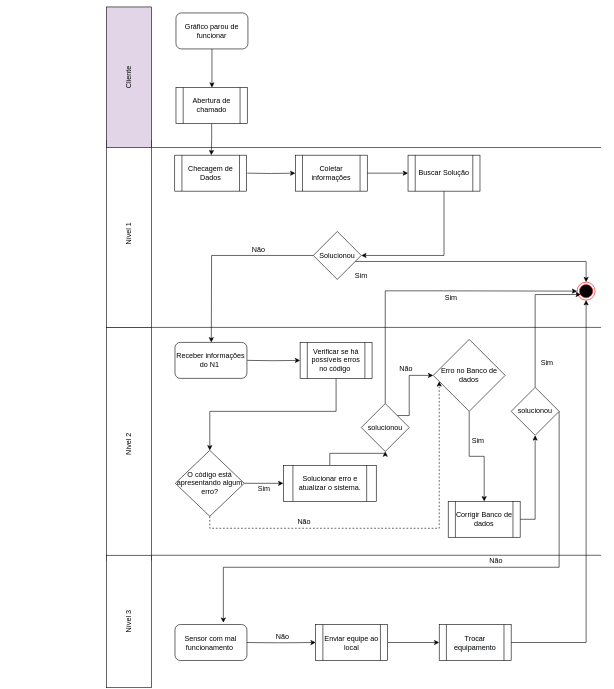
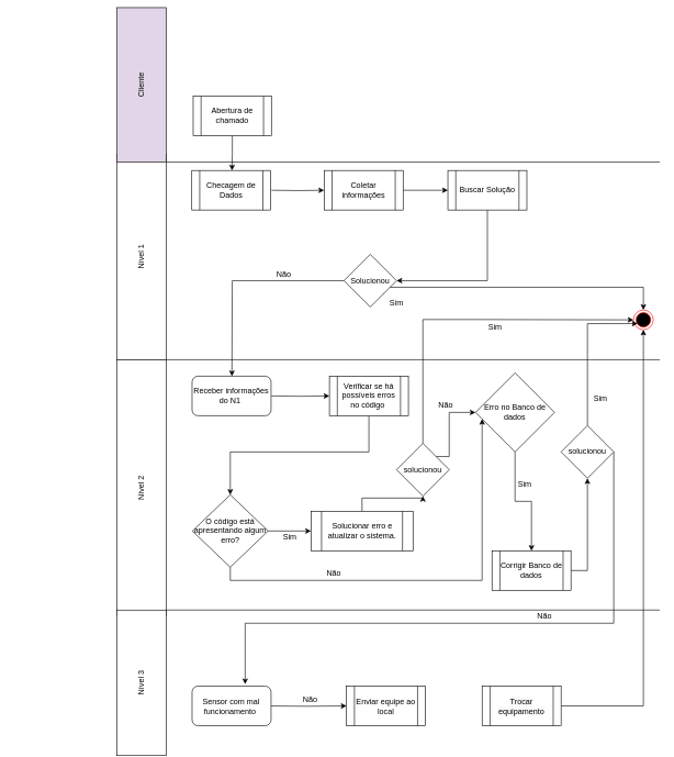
  <mxCell id="0" />
  <mxCell id="1" parent="0" />
  <mxCell id="2" value="Nível 1" style="rounded=0;whiteSpace=wrap;html=1;rotation=-90;" parent="1" vertex="1"><mxGeometry x="58.61" y="351.61" width="311.77" height="75" as="geometry" /></mxCell>
  <mxCell id="3" value="Nível 2" style="rounded=0;whiteSpace=wrap;html=1;rotation=-90;" parent="1" vertex="1"><mxGeometry x="20.38" y="701.66" width="388.28" height="75" as="geometry" /></mxCell>
  <mxCell id="4" value="Nível 3" style="rounded=0;whiteSpace=wrap;html=1;rotation=-90;" parent="1" vertex="1"><mxGeometry x="104.04" y="997.93" width="220.91" height="75" as="geometry" /></mxCell>
  <mxCell id="5" value="Cliente" style="rounded=0;whiteSpace=wrap;html=1;rotation=-90;fillColor=#e1d5e7;" parent="1" vertex="1"><mxGeometry x="97.21" y="90.37" width="234.61" height="75" as="geometry" /></mxCell>
  <mxCell id="6" value="" style="ellipse;html=1;shape=endState;fillColor=#000000;strokeColor=#ff0000;" parent="1" vertex="1"><mxGeometry x="962" y="469.49" width="30" height="30" as="geometry" /></mxCell>
  <mxCell id="7" value="Sim" style="text;html=1;strokeColor=none;fillColor=none;align=center;verticalAlign=middle;whiteSpace=wrap;rounded=0;" parent="1" vertex="1"><mxGeometry x="420" y="805" width="40" height="20" as="geometry" /></mxCell>
  <mxCell id="8" value="Não" style="text;html=1;strokeColor=none;fillColor=none;align=center;verticalAlign=middle;whiteSpace=wrap;rounded=0;" parent="1" vertex="1"><mxGeometry x="492" y="860" width="30" height="20" as="geometry" /></mxCell>
  <mxCell id="9" style="edgeStyle=orthogonalEdgeStyle;rounded=0;orthogonalLoop=1;jettySize=auto;html=1;" parent="1" source="11" target="34" edge="1"><mxGeometry relative="1" as="geometry" /></mxCell>
- <mxCell id="10" style="edgeStyle=orthogonalEdgeStyle;rounded=0;orthogonalLoop=1;jettySize=auto;html=1;exitX=0.5;exitY=1;exitDx=0;exitDy=0;dashed=1;" parent="1" source="11" target="45" edge="1"><mxGeometry relative="1" as="geometry"><mxPoint x="732" y="715" as="targetPoint" /><Array as="points"><mxPoint x="349" y="880" /><mxPoint x="732" y="880" /></Array></mxGeometry></mxCell>
+ <mxCell id="10" style="edgeStyle=orthogonalEdgeStyle;rounded=0;orthogonalLoop=1;jettySize=auto;html=1;exitX=0.5;exitY=1;exitDx=0;exitDy=0;" parent="1" source="11" target="45" edge="1"><mxGeometry relative="1" as="geometry"><mxPoint x="732" y="715" as="targetPoint" /><Array as="points"><mxPoint x="349" y="880" /><mxPoint x="732" y="880" /></Array></mxGeometry></mxCell>
  <mxCell id="11" value="O código está apresentando algum erro?" style="rhombus;whiteSpace=wrap;html=1;" parent="1" vertex="1"><mxGeometry x="291.87" y="750" width="115" height="110" as="geometry" /></mxCell>
  <mxCell id="12" value="Não" style="text;html=1;strokeColor=none;fillColor=none;align=center;verticalAlign=middle;whiteSpace=wrap;rounded=0;" parent="1" vertex="1"><mxGeometry x="450.92" y="1050.89" width="40" height="20" as="geometry" /></mxCell>
  <mxCell id="13" style="edgeStyle=orthogonalEdgeStyle;rounded=0;orthogonalLoop=1;jettySize=auto;html=1;entryX=0;entryY=0.5;entryDx=0;entryDy=0;" parent="1" target="53" edge="1"><mxGeometry relative="1" as="geometry"><mxPoint x="405" y="1070.5" as="sourcePoint" /></mxGeometry></mxCell>
  <mxCell id="14" style="edgeStyle=orthogonalEdgeStyle;rounded=0;orthogonalLoop=1;jettySize=auto;html=1;entryX=0.5;entryY=0;entryDx=0;entryDy=0;" parent="1" source="15" edge="1"><mxGeometry relative="1" as="geometry"><mxPoint x="352" y="257.75" as="targetPoint" /></mxGeometry></mxCell>
  <mxCell id="15" value="&lt;span&gt;Abertura de chamado&lt;/span&gt;" style="shape=process;whiteSpace=wrap;html=1;backgroundOutline=1;" parent="1" vertex="1"><mxGeometry x="292.99" y="145" width="118.88" height="60" as="geometry" /></mxCell>
- <mxCell id="16" style="edgeStyle=orthogonalEdgeStyle;rounded=0;orthogonalLoop=1;jettySize=auto;html=1;" parent="1" source="17" target="15" edge="1"><mxGeometry relative="1" as="geometry"><Array as="points"><mxPoint x="353" y="55" /><mxPoint x="353" y="55" /></Array></mxGeometry></mxCell>
- <mxCell id="17" value="Gráfico parou de funcionar" style="rounded=1;whiteSpace=wrap;html=1;" parent="1" vertex="1"><mxGeometry x="292.99" y="20.55" width="120" height="60" as="geometry" /></mxCell>
  <mxCell id="18" style="edgeStyle=orthogonalEdgeStyle;rounded=0;orthogonalLoop=1;jettySize=auto;html=1;entryX=0;entryY=0.5;entryDx=0;entryDy=0;" parent="1" source="19" target="23" edge="1"><mxGeometry relative="1" as="geometry" /></mxCell>
  <mxCell id="19" value="Coletar informações" style="shape=process;whiteSpace=wrap;html=1;backgroundOutline=1;" parent="1" vertex="1"><mxGeometry x="492" y="257.75" width="120" height="60" as="geometry" /></mxCell>
  <mxCell id="20" style="edgeStyle=orthogonalEdgeStyle;rounded=0;orthogonalLoop=1;jettySize=auto;html=1;entryX=0;entryY=0.5;entryDx=0;entryDy=0;" parent="1" target="19" edge="1"><mxGeometry relative="1" as="geometry"><mxPoint x="412" y="287.75" as="sourcePoint" /></mxGeometry></mxCell>
  <mxCell id="21" value="&lt;span&gt;Checagem de Dados&lt;/span&gt;" style="shape=process;whiteSpace=wrap;html=1;backgroundOutline=1;" parent="1" vertex="1"><mxGeometry x="290.92" y="257.75" width="120" height="60" as="geometry" /></mxCell>
  <mxCell id="22" style="edgeStyle=orthogonalEdgeStyle;rounded=0;orthogonalLoop=1;jettySize=auto;html=1;entryX=1;entryY=0.5;entryDx=0;entryDy=0;" parent="1" source="23" edge="1"><mxGeometry relative="1" as="geometry"><mxPoint x="602" y="425" as="targetPoint" /><Array as="points"><mxPoint x="740" y="425" /></Array></mxGeometry></mxCell>
  <mxCell id="23" value="Buscar Solução" style="shape=process;whiteSpace=wrap;html=1;backgroundOutline=1;" parent="1" vertex="1"><mxGeometry x="680" y="257.75" width="120" height="60" as="geometry" /></mxCell>
  <mxCell id="24" style="edgeStyle=orthogonalEdgeStyle;rounded=0;orthogonalLoop=1;jettySize=auto;html=1;entryX=0.5;entryY=0;entryDx=0;entryDy=0;" parent="1" source="26" edge="1"><mxGeometry relative="1" as="geometry"><mxPoint x="351.87" y="570" as="targetPoint" /></mxGeometry></mxCell>
  <mxCell id="25" style="edgeStyle=orthogonalEdgeStyle;rounded=0;orthogonalLoop=1;jettySize=auto;html=1;exitX=1;exitY=1;exitDx=0;exitDy=0;entryX=0.5;entryY=0;entryDx=0;entryDy=0;" parent="1" source="26" target="6" edge="1"><mxGeometry relative="1" as="geometry"><Array as="points"><mxPoint x="582" y="435" /><mxPoint x="977" y="435" /></Array></mxGeometry></mxCell>
  <mxCell id="26" value="Solucionou" style="rhombus;whiteSpace=wrap;html=1;" parent="1" vertex="1"><mxGeometry x="522" y="385" width="80" height="80" as="geometry" /></mxCell>
  <mxCell id="27" value="Não" style="text;html=1;strokeColor=none;fillColor=none;align=center;verticalAlign=middle;whiteSpace=wrap;rounded=0;" parent="1" vertex="1"><mxGeometry x="410.92" y="405" width="40" height="20" as="geometry" /></mxCell>
  <mxCell id="28" value="Sim" style="text;html=1;strokeColor=none;fillColor=none;align=center;verticalAlign=middle;whiteSpace=wrap;rounded=0;" parent="1" vertex="1"><mxGeometry x="582" y="449.49" width="40" height="20" as="geometry" /></mxCell>
  <mxCell id="29" style="edgeStyle=orthogonalEdgeStyle;rounded=0;orthogonalLoop=1;jettySize=auto;html=1;entryX=0;entryY=0.5;entryDx=0;entryDy=0;" parent="1" target="31" edge="1"><mxGeometry relative="1" as="geometry"><mxPoint x="411.87" y="600" as="sourcePoint" /></mxGeometry></mxCell>
  <mxCell id="30" style="edgeStyle=orthogonalEdgeStyle;rounded=0;orthogonalLoop=1;jettySize=auto;html=1;entryX=0.5;entryY=0;entryDx=0;entryDy=0;" parent="1" source="31" target="11" edge="1"><mxGeometry relative="1" as="geometry"><Array as="points"><mxPoint x="560" y="685" /><mxPoint x="349" y="685" /></Array></mxGeometry></mxCell>
  <mxCell id="31" value="Verificar se há possíveis erros no código&amp;nbsp;" style="shape=process;whiteSpace=wrap;html=1;backgroundOutline=1;" parent="1" vertex="1"><mxGeometry x="500" y="570" width="120" height="60" as="geometry" /></mxCell>
  <mxCell id="32" value="&lt;span&gt;Receber informações do N1&amp;nbsp;&lt;/span&gt;" style="rounded=1;whiteSpace=wrap;html=1;" parent="1" vertex="1"><mxGeometry x="291.31" y="570" width="120" height="60" as="geometry" /></mxCell>
  <mxCell id="33" style="edgeStyle=orthogonalEdgeStyle;rounded=0;orthogonalLoop=1;jettySize=auto;html=1;entryX=0.5;entryY=1;entryDx=0;entryDy=0;" parent="1" source="34" target="41" edge="1"><mxGeometry relative="1" as="geometry" /></mxCell>
  <mxCell id="34" value="Solucionar erro e atualizar o sistema." style="shape=process;whiteSpace=wrap;html=1;backgroundOutline=1;" parent="1" vertex="1"><mxGeometry x="472" y="775" width="155" height="60" as="geometry" /></mxCell>
  <mxCell id="35" style="edgeStyle=orthogonalEdgeStyle;rounded=0;orthogonalLoop=1;jettySize=auto;html=1;entryX=0.5;entryY=1;entryDx=0;entryDy=0;" parent="1" source="36" target="6" edge="1"><mxGeometry relative="1" as="geometry" /></mxCell>
  <mxCell id="36" value="&#10;&#10;&lt;span style=&quot;color: rgb(0, 0, 0); font-family: helvetica; font-size: 12px; font-style: normal; font-weight: 400; letter-spacing: normal; text-align: center; text-indent: 0px; text-transform: none; word-spacing: 0px; background-color: rgb(248, 249, 250); display: inline; float: none;&quot;&gt;Trocar equipamento&lt;/span&gt;&#10;&#10;" style="shape=process;whiteSpace=wrap;html=1;backgroundOutline=1;" parent="1" vertex="1"><mxGeometry x="732" y="1040.5" width="120" height="60" as="geometry" /></mxCell>
  <mxCell id="37" style="edgeStyle=orthogonalEdgeStyle;rounded=0;orthogonalLoop=1;jettySize=auto;html=1;entryX=0.5;entryY=1;entryDx=0;entryDy=0;" parent="1" source="38" target="49" edge="1"><mxGeometry relative="1" as="geometry"><Array as="points"><mxPoint x="792" y="865" /><mxPoint x="892" y="865" /></Array></mxGeometry></mxCell>
  <mxCell id="38" value="Corrigir Banco de dados" style="shape=process;whiteSpace=wrap;html=1;backgroundOutline=1;" parent="1" vertex="1"><mxGeometry x="747" y="835" width="120" height="60" as="geometry" /></mxCell>
  <mxCell id="39" style="edgeStyle=orthogonalEdgeStyle;rounded=0;orthogonalLoop=1;jettySize=auto;html=1;entryX=0;entryY=0.5;entryDx=0;entryDy=0;" parent="1" source="41" target="6" edge="1"><mxGeometry relative="1" as="geometry"><Array as="points"><mxPoint x="732" y="484" /><mxPoint x="867" y="484" /></Array></mxGeometry></mxCell>
  <mxCell id="40" style="edgeStyle=orthogonalEdgeStyle;rounded=0;orthogonalLoop=1;jettySize=auto;html=1;exitX=1;exitY=0;exitDx=0;exitDy=0;" parent="1" source="41" edge="1"><mxGeometry relative="1" as="geometry"><mxPoint x="722" y="625" as="targetPoint" /><Array as="points"><mxPoint x="682" y="692" /><mxPoint x="682" y="625" /></Array></mxGeometry></mxCell>
  <mxCell id="41" value="solucionou" style="rhombus;whiteSpace=wrap;html=1;" parent="1" vertex="1"><mxGeometry x="602" y="671.96" width="80" height="80" as="geometry" /></mxCell>
  <mxCell id="42" value="Sim" style="text;html=1;strokeColor=none;fillColor=none;align=center;verticalAlign=middle;whiteSpace=wrap;rounded=0;" parent="1" vertex="1"><mxGeometry x="732" y="485" width="40" height="20" as="geometry" /></mxCell>
  <mxCell id="43" value="Não" style="text;html=1;strokeColor=none;fillColor=none;align=center;verticalAlign=middle;whiteSpace=wrap;rounded=0;" parent="1" vertex="1"><mxGeometry x="662" y="605" width="30" height="20" as="geometry" /></mxCell>
  <mxCell id="44" style="edgeStyle=orthogonalEdgeStyle;rounded=0;orthogonalLoop=1;jettySize=auto;html=1;entryX=0.5;entryY=0;entryDx=0;entryDy=0;" parent="1" source="45" target="38" edge="1"><mxGeometry relative="1" as="geometry" /></mxCell>
  <mxCell id="45" value="&lt;span&gt;Erro no Banco de dados&lt;/span&gt;" style="rhombus;whiteSpace=wrap;html=1;" parent="1" vertex="1"><mxGeometry x="722" y="565" width="120" height="120" as="geometry" /></mxCell>
  <mxCell id="46" value="Sim" style="text;html=1;strokeColor=none;fillColor=none;align=center;verticalAlign=middle;whiteSpace=wrap;rounded=0;" parent="1" vertex="1"><mxGeometry x="782" y="725" width="30" height="20" as="geometry" /></mxCell>
  <mxCell id="47" style="edgeStyle=orthogonalEdgeStyle;rounded=0;orthogonalLoop=1;jettySize=auto;html=1;entryX=0.206;entryY=0.689;entryDx=0;entryDy=0;entryPerimeter=0;" parent="1" source="49" target="6" edge="1"><mxGeometry relative="1" as="geometry"><Array as="points"><mxPoint x="892" y="490" /></Array></mxGeometry></mxCell>
  <mxCell id="48" style="edgeStyle=orthogonalEdgeStyle;rounded=0;orthogonalLoop=1;jettySize=auto;html=1;" parent="1" source="49" edge="1"><mxGeometry relative="1" as="geometry"><mxPoint x="372" y="1037.485" as="targetPoint" /><Array as="points"><mxPoint x="932" y="945" /><mxPoint x="372" y="945" /></Array></mxGeometry></mxCell>
  <mxCell id="49" value="solucionou" style="rhombus;whiteSpace=wrap;html=1;" parent="1" vertex="1"><mxGeometry x="852" y="645" width="80" height="80" as="geometry" /></mxCell>
  <mxCell id="50" value="Sim" style="text;html=1;strokeColor=none;fillColor=none;align=center;verticalAlign=middle;whiteSpace=wrap;rounded=0;" parent="1" vertex="1"><mxGeometry x="892" y="595" width="40" height="20" as="geometry" /></mxCell>
  <mxCell id="51" value="Não" style="text;html=1;strokeColor=none;fillColor=none;align=center;verticalAlign=middle;whiteSpace=wrap;rounded=0;" parent="1" vertex="1"><mxGeometry x="812" y="925" width="30" height="20" as="geometry" /></mxCell>
- <mxCell id="52" style="edgeStyle=orthogonalEdgeStyle;rounded=0;orthogonalLoop=1;jettySize=auto;html=1;entryX=0;entryY=0.5;entryDx=0;entryDy=0;" parent="1" source="53" target="36" edge="1"><mxGeometry relative="1" as="geometry" /></mxCell>
  <mxCell id="53" value="Enviar equipe ao local" style="shape=process;whiteSpace=wrap;html=1;backgroundOutline=1;" parent="1" vertex="1"><mxGeometry x="526" y="1040.5" width="120" height="60" as="geometry" /></mxCell>
  <mxCell id="54" value="&lt;span&gt;Sensor com mal funcionamento&amp;nbsp;&lt;/span&gt;" style="rounded=1;whiteSpace=wrap;html=1;" parent="1" vertex="1"><mxGeometry x="291.31" y="1040.5" width="120" height="60" as="geometry" /></mxCell>
  <mxCell id="55" value="" style="endArrow=none;html=1;" parent="1" edge="1"><mxGeometry width="50" height="50" relative="1" as="geometry"><mxPoint x="252" y="545" as="sourcePoint" /><mxPoint x="1002" y="545" as="targetPoint" /></mxGeometry></mxCell>
  <mxCell id="56" value="" style="endArrow=none;html=1;" parent="1" edge="1"><mxGeometry width="50" height="50" relative="1" as="geometry"><mxPoint x="252" y="245" as="sourcePoint" /><mxPoint x="1002" y="245" as="targetPoint" /></mxGeometry></mxCell>
  <mxCell id="57" value="" style="endArrow=none;html=1;" parent="1" edge="1"><mxGeometry width="50" height="50" relative="1" as="geometry"><mxPoint x="252" y="925" as="sourcePoint" /><mxPoint x="1002" y="925" as="targetPoint" /></mxGeometry></mxCell>
